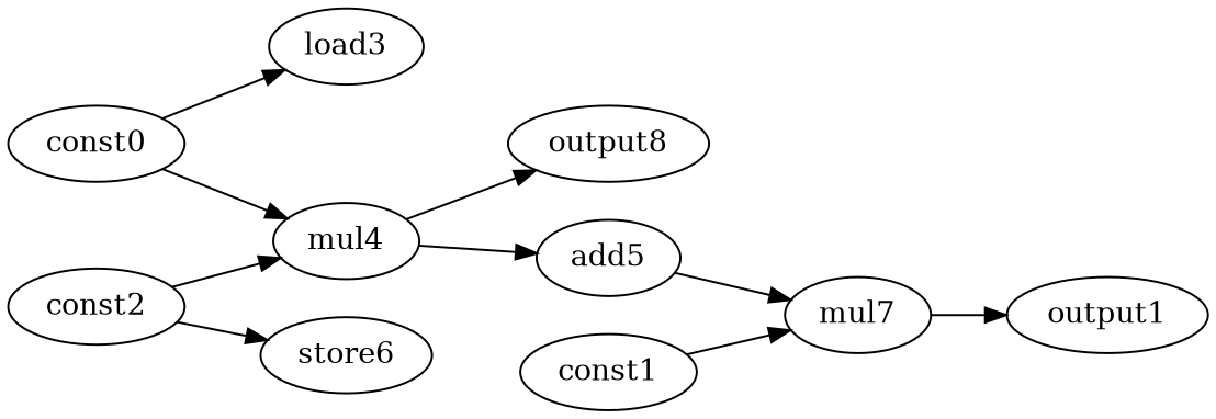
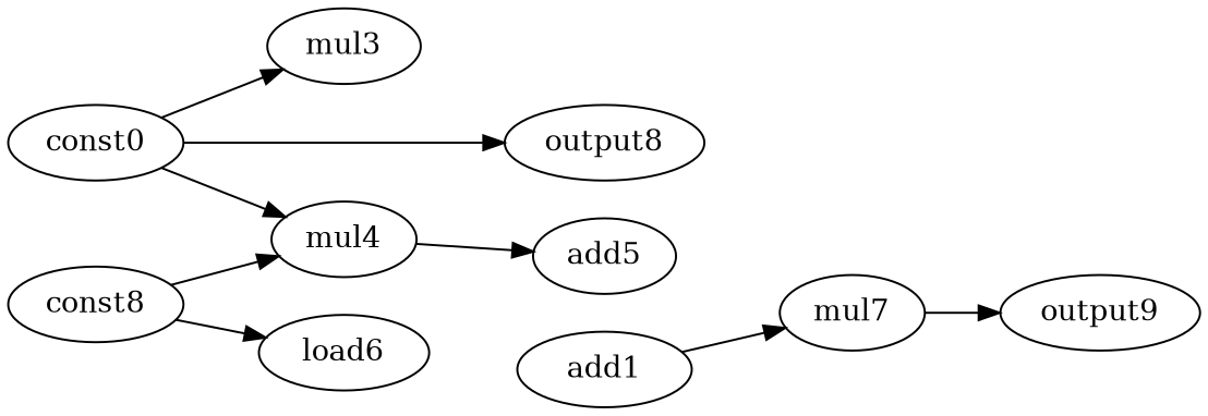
  digraph {
    fontname="DejaVu Serif"
    rankdir=LR
    node [fontname="DejaVu Serif" opcode=const]
    edge [fontname="DejaVu Serif" operand=0]
-   load3 [opcode=load]
+   load3 [opcode=load label=mul3]
    const0
    mul4 [opcode=mul]
    output8 [opcode=output]
    add5 [opcode=add]
    mul7 [opcode=mul]
-   const1
-   output9 [opcode=output label=output1]
-   const2
-   store6 [opcode=store]
+   const1 [label=add1]
+   output9 [opcode=output]
+   const2 [label=const8]
+   store6 [opcode=store label=load6]
    const0 -> load3
    const0 -> mul4
-   mul4 -> output8
+   const0 -> output8
    mul4 -> add5 [operand=1]
-   add5 -> mul7 [operand=1]
    mul7 -> output9
    const1 -> mul7
    const2 -> mul4 [operand=1]
    const2 -> store6
  }
